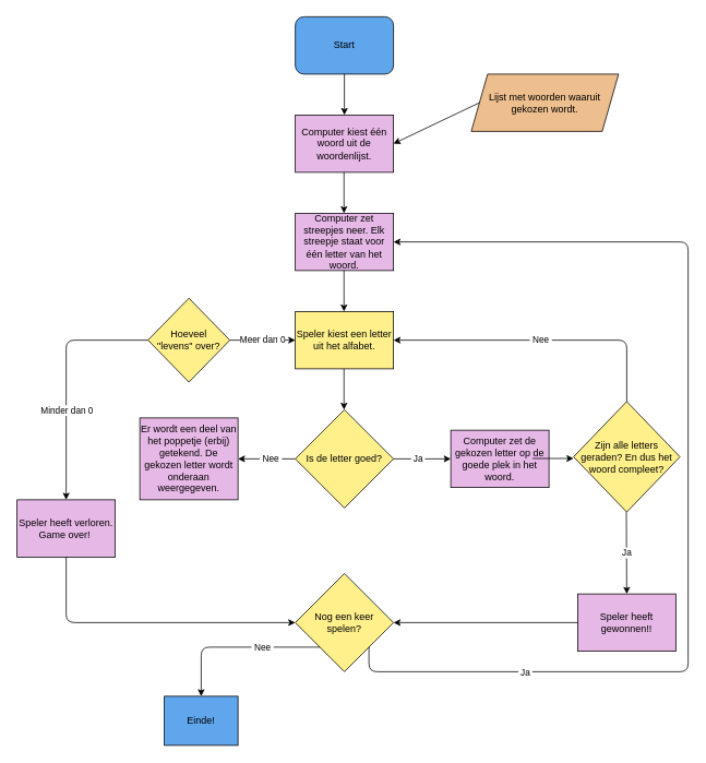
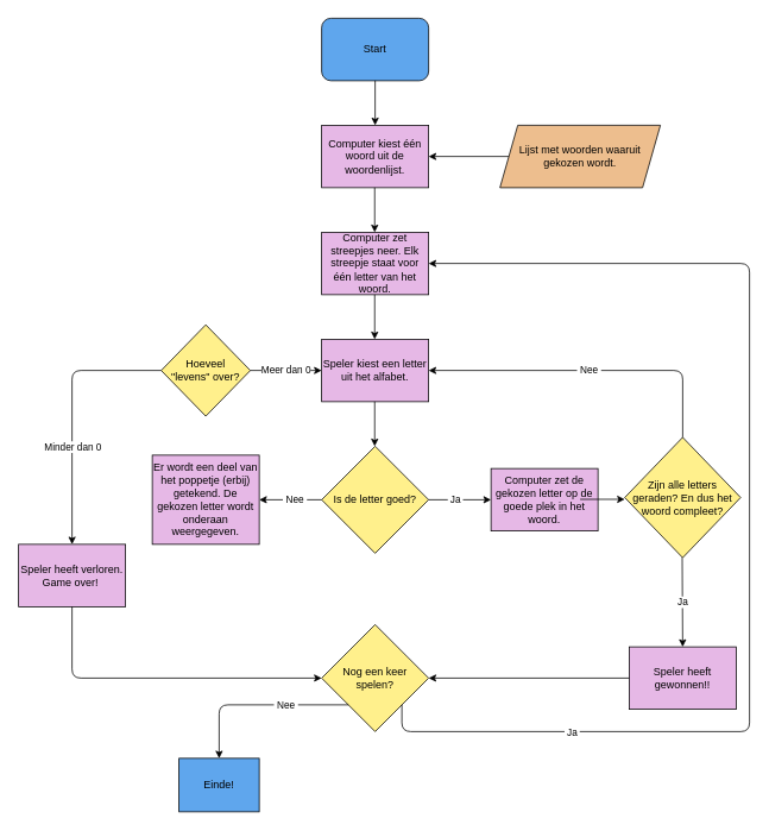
  <mxCell id="0" />
  <mxCell id="1" parent="0" />
  <mxCell id="2" value="&lt;span&gt;&lt;font color=&quot;#000000&quot;&gt;Start&lt;/font&gt;&lt;/span&gt;" style="rounded=1;whiteSpace=wrap;html=1;labelBackgroundColor=none;labelBorderColor=none;fontColor=#3399FF;gradientDirection=south;fillColor=#5FA6ED;" vertex="1" parent="1"><mxGeometry x="360" y="20" width="120" height="70" as="geometry" /></mxCell>
  <mxCell id="3" value="" style="endArrow=classic;html=1;exitX=0.5;exitY=1;exitDx=0;exitDy=0;" edge="1" parent="1" source="2"><mxGeometry width="50" height="50" relative="1" as="geometry"><mxPoint x="390" y="200" as="sourcePoint" /><mxPoint x="420" y="140" as="targetPoint" /></mxGeometry></mxCell>
  <mxCell id="4" value="Computer kiest één woord uit de woordenlijst." style="rounded=0;whiteSpace=wrap;html=1;fillColor=#E6B8E6;" vertex="1" parent="1"><mxGeometry x="360" y="140" width="120" height="70" as="geometry" /></mxCell>
- <mxCell id="5" value="Lijst met woorden waaruit gekozen wordt." style="shape=parallelogram;perimeter=parallelogramPerimeter;whiteSpace=wrap;html=1;fixedSize=1;fillColor=#EDBE8E;" vertex="1" parent="1"><mxGeometry x="575" y="90" width="180" height="70" as="geometry" /></mxCell>
+ <mxCell id="5" value="Lijst met woorden waaruit gekozen wordt." style="shape=parallelogram;perimeter=parallelogramPerimeter;whiteSpace=wrap;html=1;fixedSize=1;fillColor=#EDBE8E;" vertex="1" parent="1"><mxGeometry x="560" y="140" width="180" height="70" as="geometry" /></mxCell>
  <mxCell id="6" value="" style="endArrow=classic;html=1;exitX=0;exitY=0.5;exitDx=0;exitDy=0;entryX=1;entryY=0.5;entryDx=0;entryDy=0;" edge="1" parent="1" source="5" target="4"><mxGeometry width="50" height="50" relative="1" as="geometry"><mxPoint x="390" y="200" as="sourcePoint" /><mxPoint x="440" y="150" as="targetPoint" /></mxGeometry></mxCell>
  <mxCell id="7" value="&lt;font style=&quot;font-size: 12px&quot;&gt;Computer zet streepjes neer. Elk streepje staat voor één letter van het woord.&lt;/font&gt;" style="rounded=0;whiteSpace=wrap;html=1;fillColor=#E6B8E6;" vertex="1" parent="1"><mxGeometry x="360" y="260" width="120" height="70" as="geometry" /></mxCell>
  <mxCell id="8" value="" style="endArrow=classic;html=1;exitX=0.5;exitY=1;exitDx=0;exitDy=0;" edge="1" parent="1"><mxGeometry width="50" height="50" relative="1" as="geometry"><mxPoint x="419.5" y="210" as="sourcePoint" /><mxPoint x="419.5" y="260" as="targetPoint" /></mxGeometry></mxCell>
- <mxCell id="9" value="Speler kiest een letter uit het alfabet." style="rounded=0;whiteSpace=wrap;html=1;fillColor=#fff08c;" vertex="1" parent="1"><mxGeometry x="360" y="380" width="120" height="70" as="geometry" /></mxCell>
+ <mxCell id="9" value="Speler kiest een letter uit het alfabet." style="rounded=0;whiteSpace=wrap;html=1;fillColor=#E6B8E6;" vertex="1" parent="1"><mxGeometry x="360" y="380" width="120" height="70" as="geometry" /></mxCell>
  <mxCell id="10" value="" style="endArrow=classic;html=1;exitX=0.5;exitY=1;exitDx=0;exitDy=0;" edge="1" parent="1"><mxGeometry width="50" height="50" relative="1" as="geometry"><mxPoint x="419.5" y="330" as="sourcePoint" /><mxPoint x="419.5" y="380" as="targetPoint" /></mxGeometry></mxCell>
  <mxCell id="11" value="Is de letter goed?" style="rhombus;whiteSpace=wrap;html=1;fillColor=#FFF08C;" vertex="1" parent="1"><mxGeometry x="360" y="500" width="120" height="120" as="geometry" /></mxCell>
  <mxCell id="12" value="" style="endArrow=classic;html=1;exitX=0.5;exitY=1;exitDx=0;exitDy=0;" edge="1" parent="1"><mxGeometry width="50" height="50" relative="1" as="geometry"><mxPoint x="419.5" y="450" as="sourcePoint" /><mxPoint x="419.5" y="500" as="targetPoint" /></mxGeometry></mxCell>
  <mxCell id="13" value="&amp;nbsp;Nee&amp;nbsp;" style="endArrow=classic;html=1;exitX=0.5;exitY=1;exitDx=0;exitDy=0;entryX=1;entryY=0.5;entryDx=0;entryDy=0;" edge="1" parent="1" target="16"><mxGeometry x="-0.143" width="50" height="50" relative="1" as="geometry"><mxPoint x="360" y="560" as="sourcePoint" /><mxPoint x="310" y="560" as="targetPoint" /><mxPoint as="offset" /></mxGeometry></mxCell>
  <mxCell id="14" value="&amp;nbsp;Ja&amp;nbsp;" style="endArrow=classic;html=1;exitX=0.5;exitY=1;exitDx=0;exitDy=0;entryX=0;entryY=0.5;entryDx=0;entryDy=0;" edge="1" parent="1" target="15"><mxGeometry x="-0.143" width="50" height="50" relative="1" as="geometry"><mxPoint x="480" y="560" as="sourcePoint" /><mxPoint x="530" y="560" as="targetPoint" /><mxPoint as="offset" /></mxGeometry></mxCell>
  <mxCell id="15" value="&lt;font style=&quot;font-size: 12px&quot;&gt;Computer zet de gekozen letter op de goede plek in het woord.&lt;/font&gt;" style="rounded=0;whiteSpace=wrap;html=1;fontStyle=0;fillColor=#E6B8E6;" vertex="1" parent="1"><mxGeometry x="550" y="525" width="120" height="70" as="geometry" /></mxCell>
  <mxCell id="16" value="&lt;font style=&quot;font-size: 12px&quot;&gt;Er wordt een deel van het poppetje (erbij) getekend. De gekozen letter wordt onderaan weergegeven.&lt;/font&gt;" style="rounded=0;whiteSpace=wrap;html=1;fillColor=#E6B8E6;" vertex="1" parent="1"><mxGeometry x="170" y="510" width="120" height="100" as="geometry" /></mxCell>
  <mxCell id="17" value="" style="endArrow=classic;html=1;exitX=0.5;exitY=1;exitDx=0;exitDy=0;" edge="1" parent="1"><mxGeometry width="50" height="50" relative="1" as="geometry"><mxPoint x="650" y="559.5" as="sourcePoint" /><mxPoint x="700" y="559.5" as="targetPoint" /></mxGeometry></mxCell>
  <mxCell id="18" value="&lt;div&gt;Zijn alle letters geraden? En dus het woord compleet?&lt;/div&gt;" style="rhombus;whiteSpace=wrap;html=1;align=center;fillColor=#FFF08C;" vertex="1" parent="1"><mxGeometry x="700" y="490" width="130" height="135" as="geometry" /></mxCell>
  <mxCell id="19" value="&amp;nbsp;Nee&amp;nbsp;" style="endArrow=classic;html=1;exitX=0.5;exitY=0;exitDx=0;exitDy=0;entryX=1;entryY=0.5;entryDx=0;entryDy=0;" edge="1" parent="1" source="18" target="9"><mxGeometry x="0.0" width="50" height="50" relative="1" as="geometry"><mxPoint x="765" y="480" as="sourcePoint" /><mxPoint x="765" y="430" as="targetPoint" /><Array as="points"><mxPoint x="765" y="415" /></Array><mxPoint as="offset" /></mxGeometry></mxCell>
  <mxCell id="20" value="&amp;nbsp;Ja&amp;nbsp;" style="endArrow=classic;html=1;entryX=0.5;entryY=0;entryDx=0;entryDy=0;" edge="1" parent="1" target="22"><mxGeometry width="50" height="50" relative="1" as="geometry"><mxPoint x="764.5" y="625" as="sourcePoint" /><mxPoint x="765" y="720" as="targetPoint" /></mxGeometry></mxCell>
  <mxCell id="21" value="Nog een keer &lt;br&gt;spelen?" style="rhombus;whiteSpace=wrap;html=1;fillColor=#FFF08C;" vertex="1" parent="1"><mxGeometry x="360" y="700" width="120" height="120" as="geometry" /></mxCell>
  <mxCell id="22" value="Speler heeft gewonnen!!" style="rounded=0;whiteSpace=wrap;html=1;fillColor=#E6B8E6;" vertex="1" parent="1"><mxGeometry x="705" y="725" width="120" height="70" as="geometry" /></mxCell>
  <mxCell id="23" value="" style="endArrow=classic;html=1;" edge="1" parent="1" target="21"><mxGeometry width="50" height="50" relative="1" as="geometry"><mxPoint x="705" y="760" as="sourcePoint" /><mxPoint x="755" y="710" as="targetPoint" /></mxGeometry></mxCell>
  <mxCell id="24" value="Einde!" style="whiteSpace=wrap;html=1;fillColor=#5FA6ED;rounded=0;" vertex="1" parent="1"><mxGeometry x="200" y="850" width="90" height="60" as="geometry" /></mxCell>
  <mxCell id="25" value="&amp;nbsp;Nee&amp;nbsp;" style="endArrow=classic;html=1;entryX=0.5;entryY=0;entryDx=0;entryDy=0;" edge="1" parent="1" target="24"><mxGeometry x="-0.317" width="50" height="50" relative="1" as="geometry"><mxPoint x="390" y="790" as="sourcePoint" /><mxPoint x="440" y="740" as="targetPoint" /><Array as="points"><mxPoint x="245" y="790" /></Array><mxPoint as="offset" /></mxGeometry></mxCell>
  <mxCell id="26" value="" style="endArrow=classic;html=1;exitX=1;exitY=1;exitDx=0;exitDy=0;entryX=1;entryY=0.5;entryDx=0;entryDy=0;" edge="1" parent="1" source="21" target="7"><mxGeometry width="50" height="50" relative="1" as="geometry"><mxPoint x="480" y="860" as="sourcePoint" /><mxPoint x="840" y="240" as="targetPoint" /><Array as="points"><mxPoint x="450" y="820" /><mxPoint x="840" y="820" /><mxPoint x="840" y="295" /></Array></mxGeometry></mxCell>
  <mxCell id="27" value="&amp;nbsp;Ja&amp;nbsp;" style="edgeLabel;html=1;align=center;verticalAlign=middle;resizable=0;points=[];" vertex="1" connectable="0" parent="26"><mxGeometry x="-0.647" y="2" relative="1" as="geometry"><mxPoint x="-10" y="2" as="offset" /></mxGeometry></mxCell>
  <mxCell id="28" value="Hoeveel &lt;br&gt;&quot;levens&quot; over?" style="rhombus;whiteSpace=wrap;html=1;fillColor=#FFF08C;" vertex="1" parent="1"><mxGeometry x="180" y="363.75" width="100" height="102.5" as="geometry" /></mxCell>
  <mxCell id="29" value="Meer dan 0" style="endArrow=classic;html=1;entryX=0;entryY=0.5;entryDx=0;entryDy=0;exitX=1;exitY=0.5;exitDx=0;exitDy=0;" edge="1" parent="1" source="28" target="9"><mxGeometry width="50" height="50" relative="1" as="geometry"><mxPoint x="300" y="420" as="sourcePoint" /><mxPoint x="350" y="370" as="targetPoint" /><Array as="points" /><mxPoint as="offset" /></mxGeometry></mxCell>
  <mxCell id="30" value="" style="endArrow=classic;html=1;exitX=0;exitY=0.5;exitDx=0;exitDy=0;entryX=0.5;entryY=0;entryDx=0;entryDy=0;" edge="1" parent="1" source="28" target="32"><mxGeometry width="50" height="50" relative="1" as="geometry"><mxPoint x="140" y="400" as="sourcePoint" /><mxPoint x="80" y="610" as="targetPoint" /><Array as="points"><mxPoint x="80" y="415" /></Array></mxGeometry></mxCell>
  <mxCell id="31" value="Minder dan 0" style="edgeLabel;html=1;align=center;verticalAlign=middle;resizable=0;points=[];" vertex="1" connectable="0" parent="30"><mxGeometry x="0.078" relative="1" as="geometry"><mxPoint y="26" as="offset" /></mxGeometry></mxCell>
  <mxCell id="32" value="Speler heeft verloren. Game over!&amp;nbsp;" style="rounded=0;whiteSpace=wrap;html=1;fillColor=#E6B8E6;" vertex="1" parent="1"><mxGeometry x="20" y="610" width="120" height="70" as="geometry" /></mxCell>
  <mxCell id="33" value="" style="endArrow=classic;html=1;entryX=0;entryY=0.5;entryDx=0;entryDy=0;" edge="1" parent="1" target="21"><mxGeometry width="50" height="50" relative="1" as="geometry"><mxPoint x="80" y="680" as="sourcePoint" /><mxPoint x="130" y="630" as="targetPoint" /><Array as="points"><mxPoint x="80" y="760" /></Array></mxGeometry></mxCell>
